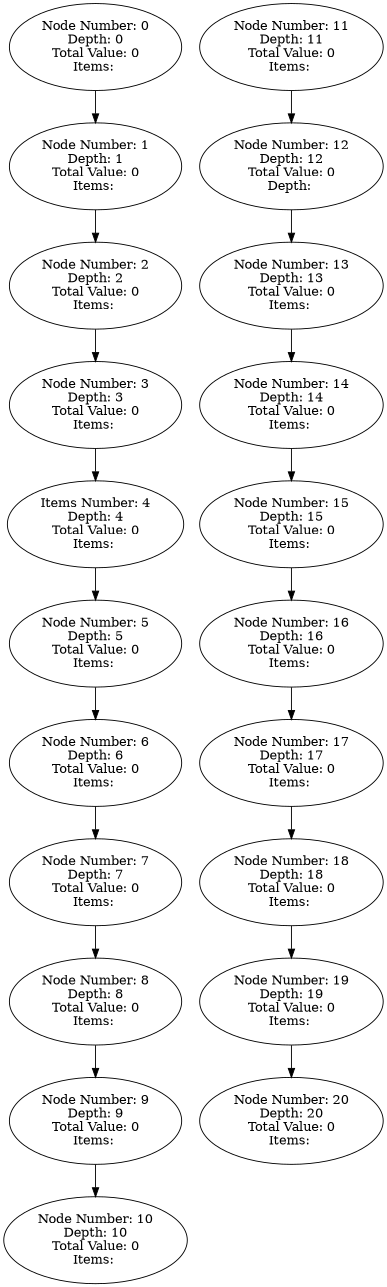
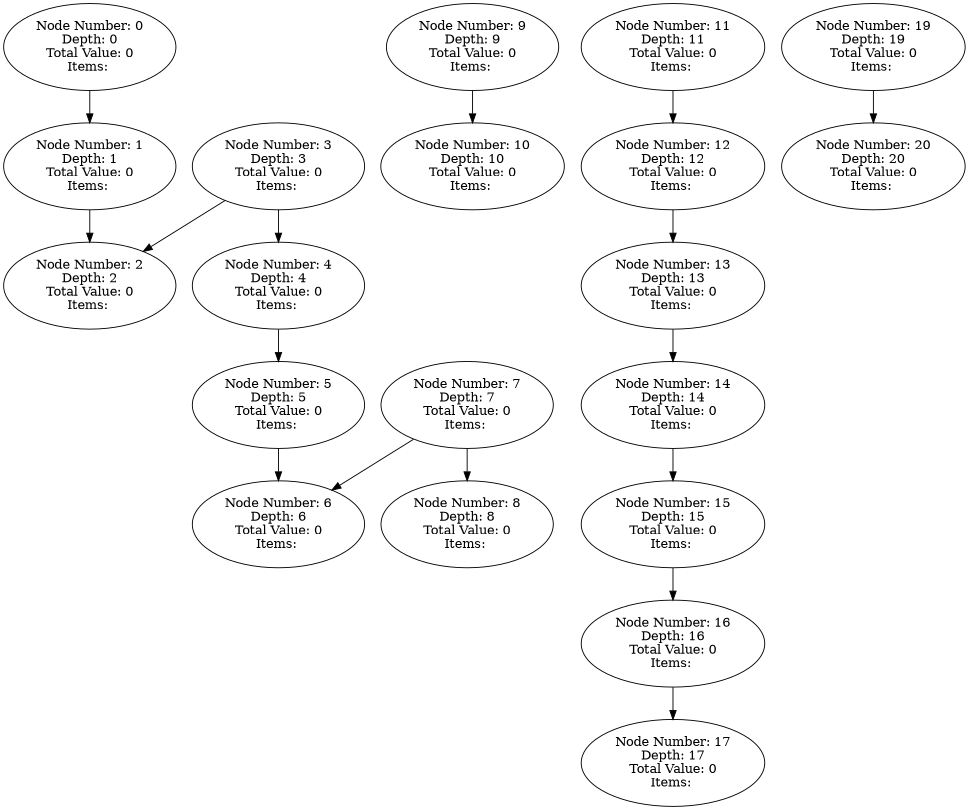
  digraph {
    n1 [label="Node Number: 0\nDepth: 0\nTotal Value: 0\nItems: "]
    n2 [label="Node Number: 1\nDepth: 1\nTotal Value: 0\nItems: "]
    n3 [label="Node Number: 2\nDepth: 2\nTotal Value: 0\nItems: "]
    n4 [label="Node Number: 3\nDepth: 3\nTotal Value: 0\nItems: "]
-   n5 [label="Items Number: 4\nDepth: 4\nTotal Value: 0\nItems: "]
+   n5 [label="Node Number: 4\nDepth: 4\nTotal Value: 0\nItems: "]
    n6 [label="Node Number: 5\nDepth: 5\nTotal Value: 0\nItems: "]
    n7 [label="Node Number: 6\nDepth: 6\nTotal Value: 0\nItems: "]
    n8 [label="Node Number: 7\nDepth: 7\nTotal Value: 0\nItems: "]
    n9 [label="Node Number: 8\nDepth: 8\nTotal Value: 0\nItems: "]
    n10 [label="Node Number: 9\nDepth: 9\nTotal Value: 0\nItems: "]
    n11 [label="Node Number: 10\nDepth: 10\nTotal Value: 0\nItems: "]
    n12 [label="Node Number: 11\nDepth: 11\nTotal Value: 0\nItems: "]
-   n13 [label="Node Number: 12\nDepth: 12\nTotal Value: 0\nDepth: "]
+   n13 [label="Node Number: 12\nDepth: 12\nTotal Value: 0\nItems: "]
    n14 [label="Node Number: 13\nDepth: 13\nTotal Value: 0\nItems: "]
    n15 [label="Node Number: 14\nDepth: 14\nTotal Value: 0\nItems: "]
    n16 [label="Node Number: 15\nDepth: 15\nTotal Value: 0\nItems: "]
    n17 [label="Node Number: 16\nDepth: 16\nTotal Value: 0\nItems: "]
    n18 [label="Node Number: 17\nDepth: 17\nTotal Value: 0\nItems: "]
-   n19 [label="Node Number: 18\nDepth: 18\nTotal Value: 0\nItems: "]
    n20 [label="Node Number: 19\nDepth: 19\nTotal Value: 0\nItems: "]
    n21 [label="Node Number: 20\nDepth: 20\nTotal Value: 0\nItems: "]
    n1 -> n2
    n2 -> n3
-   n3 -> n4
+   n4 -> n3
    n4 -> n5
    n5 -> n6
    n6 -> n7
-   n7 -> n8
+   n8 -> n7
    n8 -> n9
-   n9 -> n10
    n10 -> n11
    n12 -> n13
    n13 -> n14
    n14 -> n15
    n15 -> n16
    n16 -> n17
    n17 -> n18
-   n18 -> n19
-   n19 -> n20
    n20 -> n21
  }
